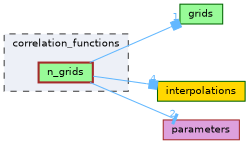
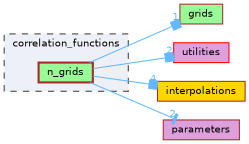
  digraph {
    compound=true
    rankdir=LR
    node [color=brown fillcolor=palegreen fontname=Helvetica fontsize=10 shape=box style=filled]
    edge [arrowhead=box color=steelblue1 fontcolor=steelblue1 fontname=Helvetica fontsize=10 headlabel=2 labeldistance=1.5 labelfontname=Helvetica labelfontsize=10]
    n1 [height=0.2 label=n_grids style="filled,bold" width=0.4]
-   n2 [color=darkgreen height=0.2 label=grids width=0.4]
-   n4 [color=darkgreen fillcolor=gold height=0.2 label=interpolations width=0.4]
+   n2 [height=0.2 label=grids width=0.4]
+   n3 [color=red fillcolor=plum height=0.2 label=utilities width=0.4]
+   n4 [fillcolor=gold height=0.2 label=interpolations width=0.4]
    n5 [fillcolor=plum height=0.2 label=parameters width=0.4]
    subgraph cluster_1 {
      bgcolor="#edf0f7"
      fontname=Helvetica
      fontsize=10
      label=correlation_functions
      pencolor=grey25
      style="filled,dashed"
      n1
    }
    n1 -> n2 [headlabel=1]
+   n1 -> n3
    n1 -> n4 [headlabel=4]
    n1 -> n5 [arrowhead=tee]
  }
